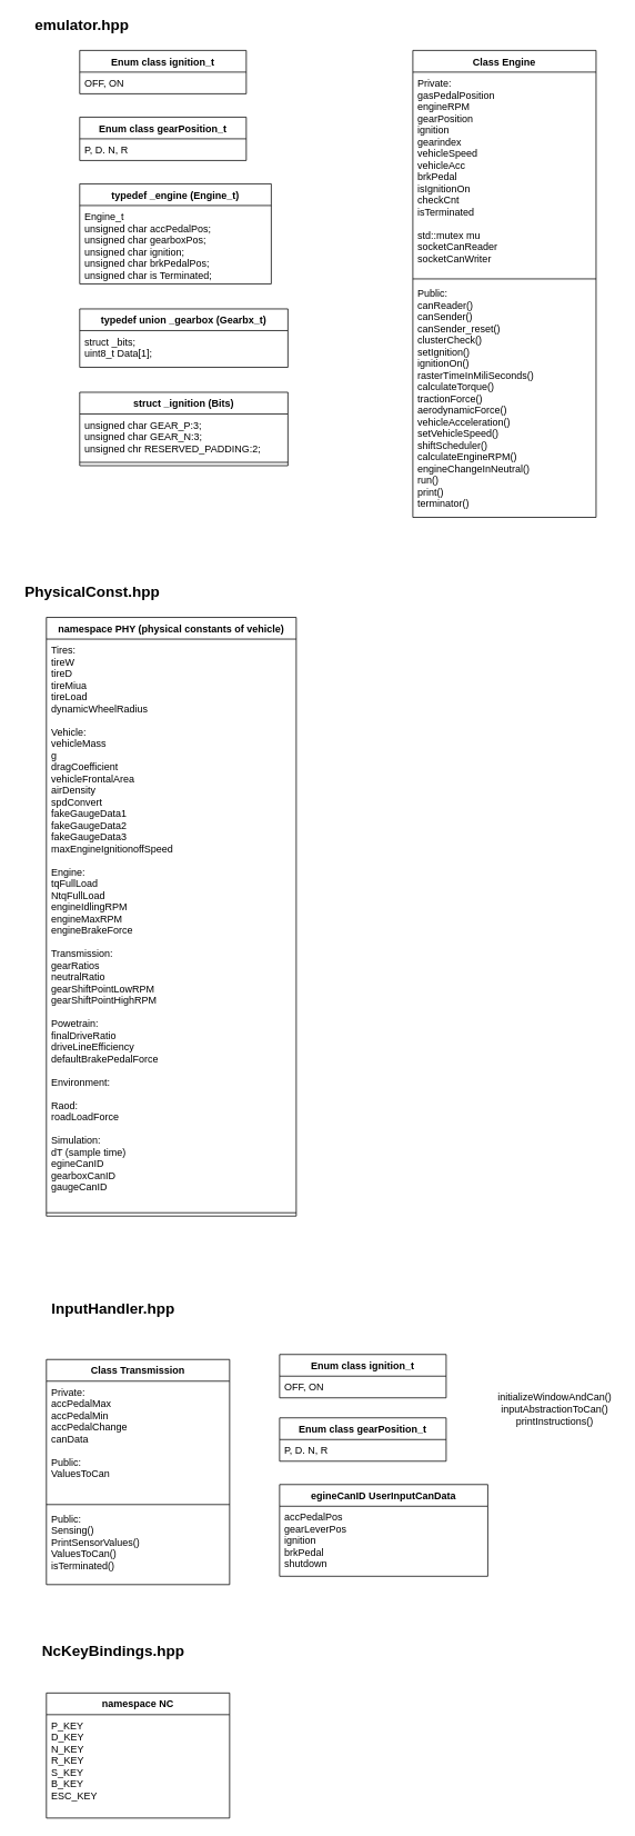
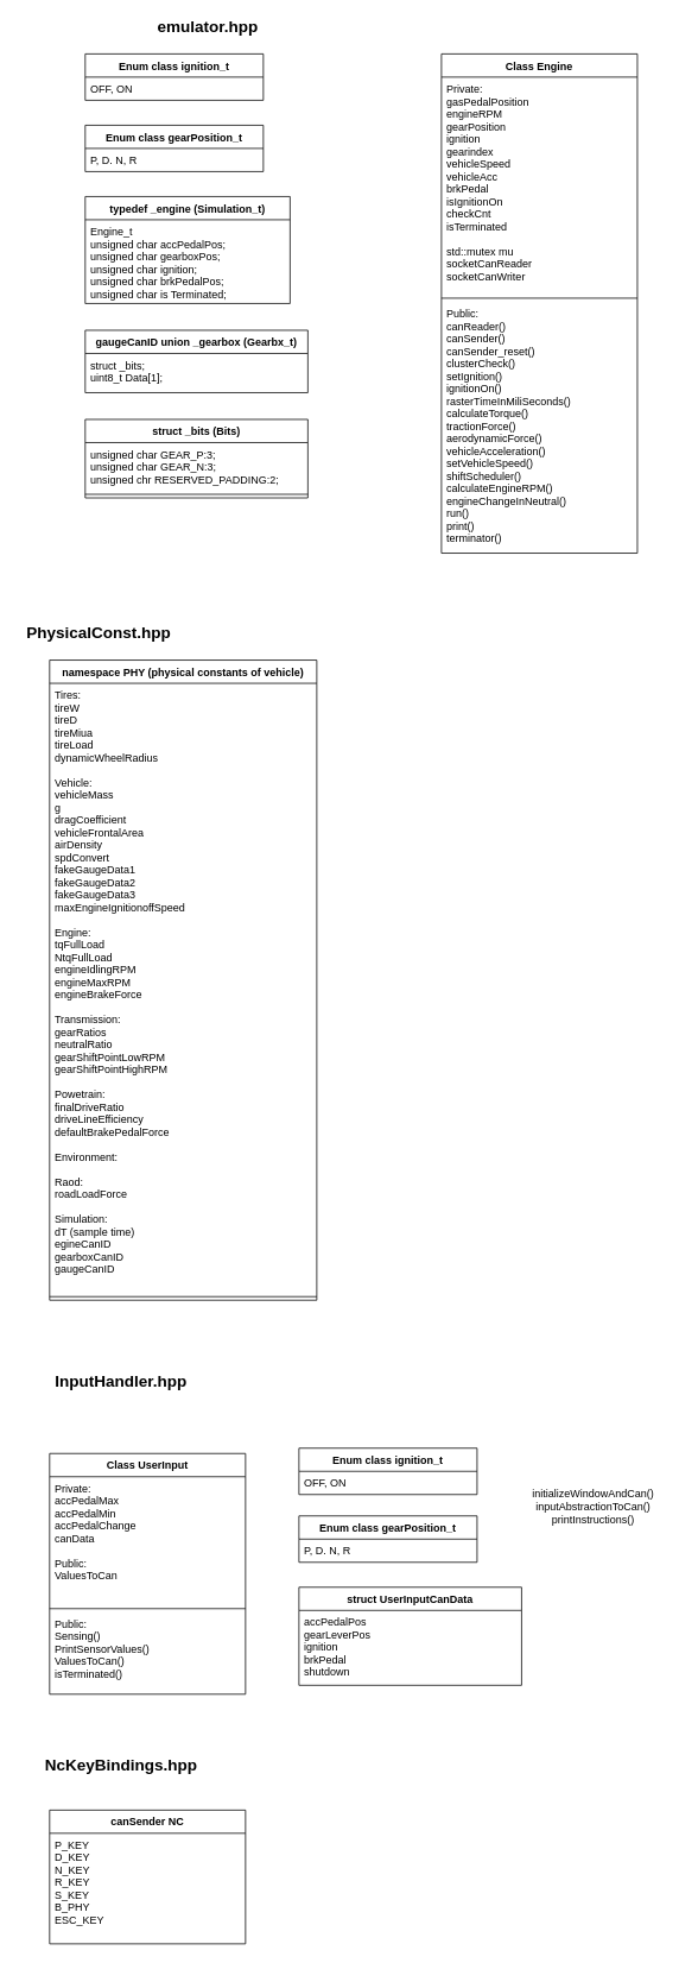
  <mxCell id="0" />
  <mxCell id="1" parent="0" />
  <mxCell id="2" value="Class Engine" style="swimlane;fontStyle=1;align=center;verticalAlign=top;childLayout=stackLayout;horizontal=1;startSize=26;horizontalStack=0;resizeParent=1;resizeParentMax=0;resizeLast=0;collapsible=1;marginBottom=0;" parent="1" vertex="1"><mxGeometry x="495" y="60" width="220" height="560" as="geometry" /></mxCell>
  <mxCell id="3" value="Private:&#10;gasPedalPosition&#10;engineRPM&#10;gearPosition&#10;ignition&#10;gearindex&#10;vehicleSpeed&#10;vehicleAcc&#10;brkPedal&#10;isIgnitionOn&#10;checkCnt&#10;isTerminated&#10;&#10;std::mutex mu&#10;socketCanReader&#10;socketCanWriter&#10;" style="text;strokeColor=none;fillColor=none;align=left;verticalAlign=top;spacingLeft=4;spacingRight=4;overflow=hidden;rotatable=0;points=[[0,0.5],[1,0.5]];portConstraint=eastwest;" parent="2" vertex="1"><mxGeometry y="26" width="220" height="244" as="geometry" /></mxCell>
  <mxCell id="4" value="" style="line;strokeWidth=1;fillColor=none;align=left;verticalAlign=middle;spacingTop=-1;spacingLeft=3;spacingRight=3;rotatable=0;labelPosition=right;points=[];portConstraint=eastwest;" parent="2" vertex="1"><mxGeometry y="270" width="220" height="8" as="geometry" /></mxCell>
  <mxCell id="5" value="Public:&#10;canReader()&#10;canSender()&#10;canSender_reset()&#10;clusterCheck()&#10;setIgnition()&#10;ignitionOn()&#10;rasterTimeInMiliSeconds()&#10;calculateTorque()&#10;tractionForce()&#10;aerodynamicForce()&#10;vehicleAcceleration()&#10;setVehicleSpeed()&#10;shiftScheduler()&#10;calculateEngineRPM()&#10;engineChangeInNeutral()&#10;run()&#10;print()&#10;terminator()" style="text;strokeColor=none;fillColor=none;align=left;verticalAlign=top;spacingLeft=4;spacingRight=4;overflow=hidden;rotatable=0;points=[[0,0.5],[1,0.5]];portConstraint=eastwest;" parent="2" vertex="1"><mxGeometry y="278" width="220" height="282" as="geometry" /></mxCell>
- <mxCell id="6" value="typedef union _gearbox (Gearbx_t)" style="swimlane;fontStyle=1;align=center;verticalAlign=top;childLayout=stackLayout;horizontal=1;startSize=26;horizontalStack=0;resizeParent=1;resizeParentMax=0;resizeLast=0;collapsible=1;marginBottom=0;" parent="1" vertex="1"><mxGeometry x="95" y="370" width="250" height="70" as="geometry" /></mxCell>
+ <mxCell id="6" value="gaugeCanID union _gearbox (Gearbx_t)" style="swimlane;fontStyle=1;align=center;verticalAlign=top;childLayout=stackLayout;horizontal=1;startSize=26;horizontalStack=0;resizeParent=1;resizeParentMax=0;resizeLast=0;collapsible=1;marginBottom=0;" parent="1" vertex="1"><mxGeometry x="95" y="370" width="250" height="70" as="geometry" /></mxCell>
  <mxCell id="7" value="struct _bits;&#10;uint8_t Data[1];" style="text;strokeColor=none;fillColor=none;align=left;verticalAlign=top;spacingLeft=4;spacingRight=4;overflow=hidden;rotatable=0;points=[[0,0.5],[1,0.5]];portConstraint=eastwest;" parent="6" vertex="1"><mxGeometry y="26" width="250" height="44" as="geometry" /></mxCell>
- <mxCell id="8" value="struct _ignition (Bits)" style="swimlane;fontStyle=1;align=center;verticalAlign=top;childLayout=stackLayout;horizontal=1;startSize=26;horizontalStack=0;resizeParent=1;resizeParentMax=0;resizeLast=0;collapsible=1;marginBottom=0;" parent="1" vertex="1"><mxGeometry x="95" y="470" width="250" height="88" as="geometry" /></mxCell>
+ <mxCell id="8" value="struct _bits (Bits)" style="swimlane;fontStyle=1;align=center;verticalAlign=top;childLayout=stackLayout;horizontal=1;startSize=26;horizontalStack=0;resizeParent=1;resizeParentMax=0;resizeLast=0;collapsible=1;marginBottom=0;" parent="1" vertex="1"><mxGeometry x="95" y="470" width="250" height="88" as="geometry" /></mxCell>
  <mxCell id="9" value="unsigned char GEAR_P:3;&#10;unsigned char GEAR_N:3;&#10;unsigned chr RESERVED_PADDING:2;" style="text;strokeColor=none;fillColor=none;align=left;verticalAlign=top;spacingLeft=4;spacingRight=4;overflow=hidden;rotatable=0;points=[[0,0.5],[1,0.5]];portConstraint=eastwest;" parent="8" vertex="1"><mxGeometry y="26" width="250" height="54" as="geometry" /></mxCell>
  <mxCell id="10" value="" style="line;strokeWidth=1;fillColor=none;align=left;verticalAlign=middle;spacingTop=-1;spacingLeft=3;spacingRight=3;rotatable=0;labelPosition=right;points=[];portConstraint=eastwest;" parent="8" vertex="1"><mxGeometry y="80" width="250" height="8" as="geometry" /></mxCell>
- <mxCell id="11" value="typedef _engine (Engine_t)" style="swimlane;fontStyle=1;align=center;verticalAlign=top;childLayout=stackLayout;horizontal=1;startSize=26;horizontalStack=0;resizeParent=1;resizeParentMax=0;resizeLast=0;collapsible=1;marginBottom=0;" parent="1" vertex="1"><mxGeometry x="95" y="220" width="230" height="120" as="geometry" /></mxCell>
+ <mxCell id="11" value="typedef _engine (Simulation_t)" style="swimlane;fontStyle=1;align=center;verticalAlign=top;childLayout=stackLayout;horizontal=1;startSize=26;horizontalStack=0;resizeParent=1;resizeParentMax=0;resizeLast=0;collapsible=1;marginBottom=0;" parent="1" vertex="1"><mxGeometry x="95" y="220" width="230" height="120" as="geometry" /></mxCell>
  <mxCell id="12" value="Engine_t&#10;unsigned char accPedalPos;&#10;unsigned char gearboxPos;&#10;unsigned char ignition;&#10;unsigned char brkPedalPos;&#10;unsigned char is Terminated;&#10;" style="text;strokeColor=none;fillColor=none;align=left;verticalAlign=top;spacingLeft=4;spacingRight=4;overflow=hidden;rotatable=0;points=[[0,0.5],[1,0.5]];portConstraint=eastwest;" parent="11" vertex="1"><mxGeometry y="26" width="230" height="94" as="geometry" /></mxCell>
  <mxCell id="13" value="Enum class gearPosition_t" style="swimlane;fontStyle=1;align=center;verticalAlign=top;childLayout=stackLayout;horizontal=1;startSize=26;horizontalStack=0;resizeParent=1;resizeParentMax=0;resizeLast=0;collapsible=1;marginBottom=0;" parent="1" vertex="1"><mxGeometry x="95" y="140" width="200" height="52" as="geometry" /></mxCell>
  <mxCell id="14" value="P, D. N, R" style="text;strokeColor=none;fillColor=none;align=left;verticalAlign=top;spacingLeft=4;spacingRight=4;overflow=hidden;rotatable=0;points=[[0,0.5],[1,0.5]];portConstraint=eastwest;" parent="13" vertex="1"><mxGeometry y="26" width="200" height="26" as="geometry" /></mxCell>
  <mxCell id="15" value="Enum class ignition_t" style="swimlane;fontStyle=1;align=center;verticalAlign=top;childLayout=stackLayout;horizontal=1;startSize=26;horizontalStack=0;resizeParent=1;resizeParentMax=0;resizeLast=0;collapsible=1;marginBottom=0;" parent="1" vertex="1"><mxGeometry x="95" y="60" width="200" height="52" as="geometry" /></mxCell>
  <mxCell id="16" value="OFF, ON" style="text;strokeColor=none;fillColor=none;align=left;verticalAlign=top;spacingLeft=4;spacingRight=4;overflow=hidden;rotatable=0;points=[[0,0.5],[1,0.5]];portConstraint=eastwest;" parent="15" vertex="1"><mxGeometry y="26" width="200" height="26" as="geometry" /></mxCell>
  <mxCell id="17" value="namespace PHY (physical constants of vehicle)" style="swimlane;fontStyle=1;align=center;verticalAlign=top;childLayout=stackLayout;horizontal=1;startSize=26;horizontalStack=0;resizeParent=1;resizeParentMax=0;resizeLast=0;collapsible=1;marginBottom=0;" vertex="1" parent="1"><mxGeometry x="55" y="740" width="300" height="718" as="geometry" /></mxCell>
  <mxCell id="18" value="Tires:&#10;tireW&#10;tireD&#10;tireMiua&#10;tireLoad&#10;dynamicWheelRadius&#10;&#10;Vehicle:&#10;vehicleMass&#10;g&#10;dragCoefficient&#10;vehicleFrontalArea&#10;airDensity&#10;spdConvert&#10;fakeGaugeData1&#10;fakeGaugeData2&#10;fakeGaugeData3&#10;maxEngineIgnitionoffSpeed&#10;&#10;Engine:&#10;tqFullLoad&#10;NtqFullLoad&#10;engineIdlingRPM&#10;engineMaxRPM&#10;engineBrakeForce&#10;&#10;Transmission:&#10;gearRatios&#10;neutralRatio&#10;gearShiftPointLowRPM&#10;gearShiftPointHighRPM&#10;&#10;Powetrain:&#10;finalDriveRatio&#10;driveLineEfficiency&#10;defaultBrakePedalForce&#10;&#10;Environment:&#10;&#10;Raod:&#10;roadLoadForce&#10;&#10;Simulation:&#10;dT (sample time)&#10;egineCanID&#10;gearboxCanID&#10;gaugeCanID&#10;" style="text;strokeColor=none;fillColor=none;align=left;verticalAlign=top;spacingLeft=4;spacingRight=4;overflow=hidden;rotatable=0;points=[[0,0.5],[1,0.5]];portConstraint=eastwest;" vertex="1" parent="17"><mxGeometry y="26" width="300" height="684" as="geometry" /></mxCell>
  <mxCell id="19" value="" style="line;strokeWidth=1;fillColor=none;align=left;verticalAlign=middle;spacingTop=-1;spacingLeft=3;spacingRight=3;rotatable=0;labelPosition=right;points=[];portConstraint=eastwest;" vertex="1" parent="17"><mxGeometry y="710" width="300" height="8" as="geometry" /></mxCell>
- <mxCell id="20" value="&lt;font style=&quot;font-size: 18px&quot;&gt;&lt;b&gt;InputHandler.hpp&lt;/b&gt;&lt;/font&gt;" style="text;html=1;align=center;verticalAlign=middle;resizable=0;points=[];autosize=1;strokeColor=none;" vertex="1" parent="1"><mxGeometry x="55" y="1560" width="160" height="20" as="geometry" /></mxCell>
- <mxCell id="21" value="&lt;b style=&quot;font-size: 18px&quot;&gt;emulator.hpp&amp;nbsp;&lt;/b&gt;" style="text;html=1;align=center;verticalAlign=middle;resizable=0;points=[];autosize=1;strokeColor=none;" vertex="1" parent="1"><mxGeometry x="35" y="20" width="130" height="20" as="geometry" /></mxCell>
- <mxCell id="22" value="Class Transmission" style="swimlane;fontStyle=1;align=center;verticalAlign=top;childLayout=stackLayout;horizontal=1;startSize=26;horizontalStack=0;resizeParent=1;resizeParentMax=0;resizeLast=0;collapsible=1;marginBottom=0;" vertex="1" parent="1"><mxGeometry x="55" y="1630" width="220" height="270" as="geometry" /></mxCell>
+ <mxCell id="20" value="&lt;font style=&quot;font-size: 18px&quot;&gt;&lt;b&gt;InputHandler.hpp&lt;/b&gt;&lt;/font&gt;" style="text;html=1;align=center;verticalAlign=middle;resizable=0;points=[];autosize=1;strokeColor=none;" vertex="1" parent="1"><mxGeometry x="55" y="1540" width="160" height="20" as="geometry" /></mxCell>
+ <mxCell id="21" value="&lt;b style=&quot;font-size: 18px&quot;&gt;emulator.hpp&amp;nbsp;&lt;/b&gt;" style="text;html=1;align=center;verticalAlign=middle;resizable=0;points=[];autosize=1;strokeColor=none;" vertex="1" parent="1"><mxGeometry x="170" y="20" width="130" height="20" as="geometry" /></mxCell>
+ <mxCell id="22" value="Class UserInput" style="swimlane;fontStyle=1;align=center;verticalAlign=top;childLayout=stackLayout;horizontal=1;startSize=26;horizontalStack=0;resizeParent=1;resizeParentMax=0;resizeLast=0;collapsible=1;marginBottom=0;" vertex="1" parent="1"><mxGeometry x="55" y="1630" width="220" height="270" as="geometry" /></mxCell>
  <mxCell id="23" value="Private:&#10;accPedalMax&#10;accPedalMin&#10;accPedalChange&#10;canData&#10;&#10;Public:&#10;ValuesToCan&#10;" style="text;strokeColor=none;fillColor=none;align=left;verticalAlign=top;spacingLeft=4;spacingRight=4;overflow=hidden;rotatable=0;points=[[0,0.5],[1,0.5]];portConstraint=eastwest;" vertex="1" parent="22"><mxGeometry y="26" width="220" height="144" as="geometry" /></mxCell>
  <mxCell id="24" value="" style="line;strokeWidth=1;fillColor=none;align=left;verticalAlign=middle;spacingTop=-1;spacingLeft=3;spacingRight=3;rotatable=0;labelPosition=right;points=[];portConstraint=eastwest;" vertex="1" parent="22"><mxGeometry y="170" width="220" height="8" as="geometry" /></mxCell>
  <mxCell id="25" value="Public:&#10;Sensing()&#10;PrintSensorValues()&#10;ValuesToCan()&#10;isTerminated()" style="text;strokeColor=none;fillColor=none;align=left;verticalAlign=top;spacingLeft=4;spacingRight=4;overflow=hidden;rotatable=0;points=[[0,0.5],[1,0.5]];portConstraint=eastwest;" vertex="1" parent="22"><mxGeometry y="178" width="220" height="92" as="geometry" /></mxCell>
  <mxCell id="26" value="&lt;font style=&quot;font-size: 18px&quot;&gt;&lt;b&gt;NcKeyBindings.hpp&lt;/b&gt;&lt;/font&gt;" style="text;html=1;align=center;verticalAlign=middle;resizable=0;points=[];autosize=1;strokeColor=none;" vertex="1" parent="1"><mxGeometry x="40" y="1970" width="190" height="20" as="geometry" /></mxCell>
- <mxCell id="27" value="namespace NC" style="swimlane;fontStyle=1;align=center;verticalAlign=top;childLayout=stackLayout;horizontal=1;startSize=26;horizontalStack=0;resizeParent=1;resizeParentMax=0;resizeLast=0;collapsible=1;marginBottom=0;" vertex="1" parent="1"><mxGeometry x="55" y="2030" width="220" height="150" as="geometry" /></mxCell>
- <mxCell id="28" value="P_KEY&#10;D_KEY&#10;N_KEY&#10;R_KEY&#10;S_KEY&#10;B_KEY&#10;ESC_KEY" style="text;strokeColor=none;fillColor=none;align=left;verticalAlign=top;spacingLeft=4;spacingRight=4;overflow=hidden;rotatable=0;points=[[0,0.5],[1,0.5]];portConstraint=eastwest;" vertex="1" parent="27"><mxGeometry y="26" width="220" height="124" as="geometry" /></mxCell>
+ <mxCell id="27" value="canSender NC" style="swimlane;fontStyle=1;align=center;verticalAlign=top;childLayout=stackLayout;horizontal=1;startSize=26;horizontalStack=0;resizeParent=1;resizeParentMax=0;resizeLast=0;collapsible=1;marginBottom=0;" vertex="1" parent="1"><mxGeometry x="55" y="2030" width="220" height="150" as="geometry" /></mxCell>
+ <mxCell id="28" value="P_KEY&#10;D_KEY&#10;N_KEY&#10;R_KEY&#10;S_KEY&#10;B_PHY&#10;ESC_KEY" style="text;strokeColor=none;fillColor=none;align=left;verticalAlign=top;spacingLeft=4;spacingRight=4;overflow=hidden;rotatable=0;points=[[0,0.5],[1,0.5]];portConstraint=eastwest;" vertex="1" parent="27"><mxGeometry y="26" width="220" height="124" as="geometry" /></mxCell>
  <mxCell id="29" value="&lt;font style=&quot;font-size: 18px&quot;&gt;&lt;b&gt;PhysicalConst.hpp&lt;/b&gt;&lt;/font&gt;" style="text;html=1;align=center;verticalAlign=middle;resizable=0;points=[];autosize=1;strokeColor=none;" vertex="1" parent="1"><mxGeometry x="20" y="700" width="180" height="20" as="geometry" /></mxCell>
  <mxCell id="30" value="Enum class ignition_t" style="swimlane;fontStyle=1;align=center;verticalAlign=top;childLayout=stackLayout;horizontal=1;startSize=26;horizontalStack=0;resizeParent=1;resizeParentMax=0;resizeLast=0;collapsible=1;marginBottom=0;" vertex="1" parent="1"><mxGeometry x="335" y="1624" width="200" height="52" as="geometry" /></mxCell>
  <mxCell id="31" value="OFF, ON" style="text;strokeColor=none;fillColor=none;align=left;verticalAlign=top;spacingLeft=4;spacingRight=4;overflow=hidden;rotatable=0;points=[[0,0.5],[1,0.5]];portConstraint=eastwest;" vertex="1" parent="30"><mxGeometry y="26" width="200" height="26" as="geometry" /></mxCell>
  <mxCell id="32" value="Enum class gearPosition_t" style="swimlane;fontStyle=1;align=center;verticalAlign=top;childLayout=stackLayout;horizontal=1;startSize=26;horizontalStack=0;resizeParent=1;resizeParentMax=0;resizeLast=0;collapsible=1;marginBottom=0;" vertex="1" parent="1"><mxGeometry x="335" y="1700" width="200" height="52" as="geometry" /></mxCell>
  <mxCell id="33" value="P, D. N, R" style="text;strokeColor=none;fillColor=none;align=left;verticalAlign=top;spacingLeft=4;spacingRight=4;overflow=hidden;rotatable=0;points=[[0,0.5],[1,0.5]];portConstraint=eastwest;" vertex="1" parent="32"><mxGeometry y="26" width="200" height="26" as="geometry" /></mxCell>
- <mxCell id="34" value="egineCanID UserInputCanData" style="swimlane;fontStyle=1;align=center;verticalAlign=top;childLayout=stackLayout;horizontal=1;startSize=26;horizontalStack=0;resizeParent=1;resizeParentMax=0;resizeLast=0;collapsible=1;marginBottom=0;" vertex="1" parent="1"><mxGeometry x="335" y="1780" width="250" height="110" as="geometry" /></mxCell>
+ <mxCell id="34" value="struct UserInputCanData" style="swimlane;fontStyle=1;align=center;verticalAlign=top;childLayout=stackLayout;horizontal=1;startSize=26;horizontalStack=0;resizeParent=1;resizeParentMax=0;resizeLast=0;collapsible=1;marginBottom=0;" vertex="1" parent="1"><mxGeometry x="335" y="1780" width="250" height="110" as="geometry" /></mxCell>
  <mxCell id="35" value="accPedalPos&#10;gearLeverPos&#10;ignition&#10;brkPedal&#10;shutdown" style="text;strokeColor=none;fillColor=none;align=left;verticalAlign=top;spacingLeft=4;spacingRight=4;overflow=hidden;rotatable=0;points=[[0,0.5],[1,0.5]];portConstraint=eastwest;" vertex="1" parent="34"><mxGeometry y="26" width="250" height="84" as="geometry" /></mxCell>
  <mxCell id="36" value="initializeWindowAndCan()&lt;br&gt;inputAbstractionToCan()&lt;br&gt;printInstructions()" style="text;html=1;align=center;verticalAlign=middle;resizable=0;points=[];autosize=1;strokeColor=none;" vertex="1" parent="1"><mxGeometry x="590" y="1665" width="150" height="50" as="geometry" /></mxCell>
